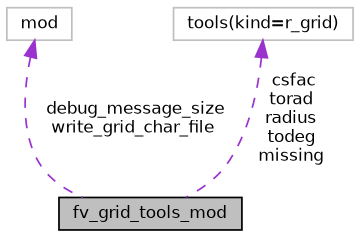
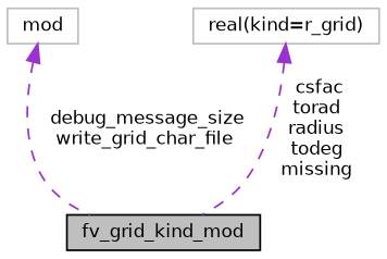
  digraph {
    node [color=grey75 fillcolor=white fontname=Helvetica fontsize=10 shape=record style=filled]
    edge [color=darkorchid3 dir=back fontname=Helvetica fontsize=10 labelfontname=Helvetica labelfontsize=10 style=dashed]
-   n1 [color=black fillcolor=grey75 fontcolor=black height=0.2 label=fv_grid_tools_mod width=0.4]
+   n1 [color=black fillcolor=grey75 fontcolor=black height=0.2 label=fv_grid_kind_mod width=0.4]
    n2 [height=0.2 label=mod width=0.4]
-   n3 [height=0.2 label="tools(kind=r_grid)" width=0.4]
+   n3 [height=0.2 label="real(kind=r_grid)" width=0.4]
    n2 -> n1 [label=" debug_message_size\nwrite_grid_char_file"]
    n3 -> n1 [label=" csfac\ntorad\nradius\ntodeg\nmissing"]
  }
